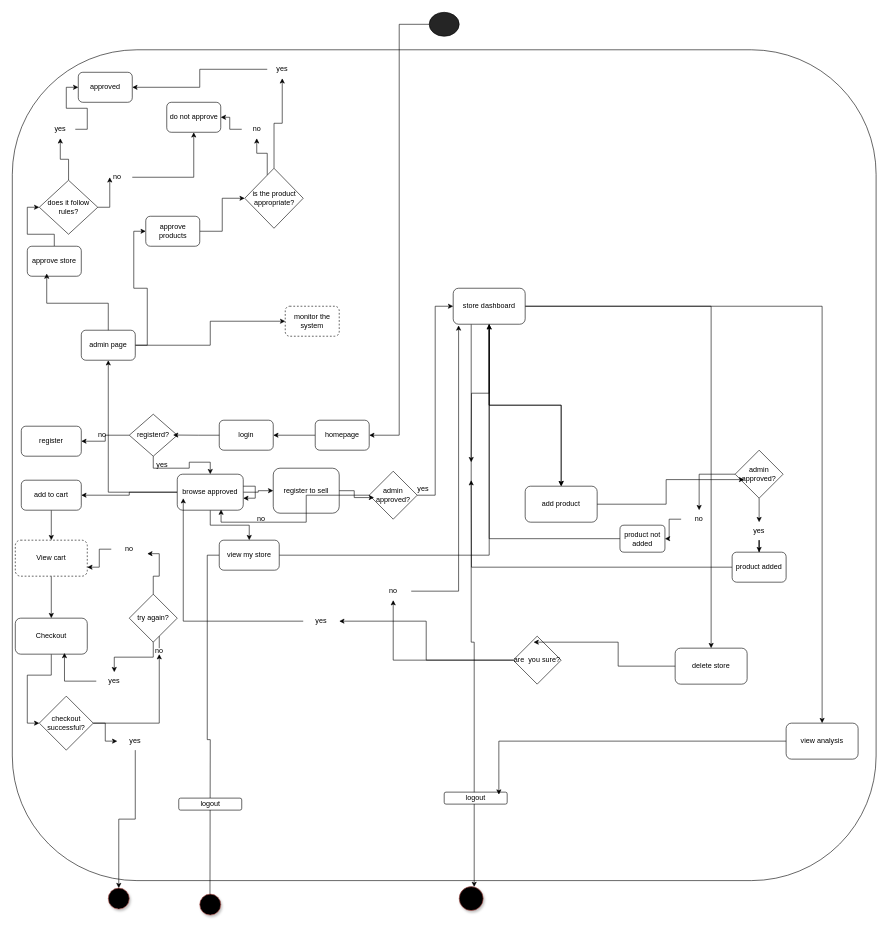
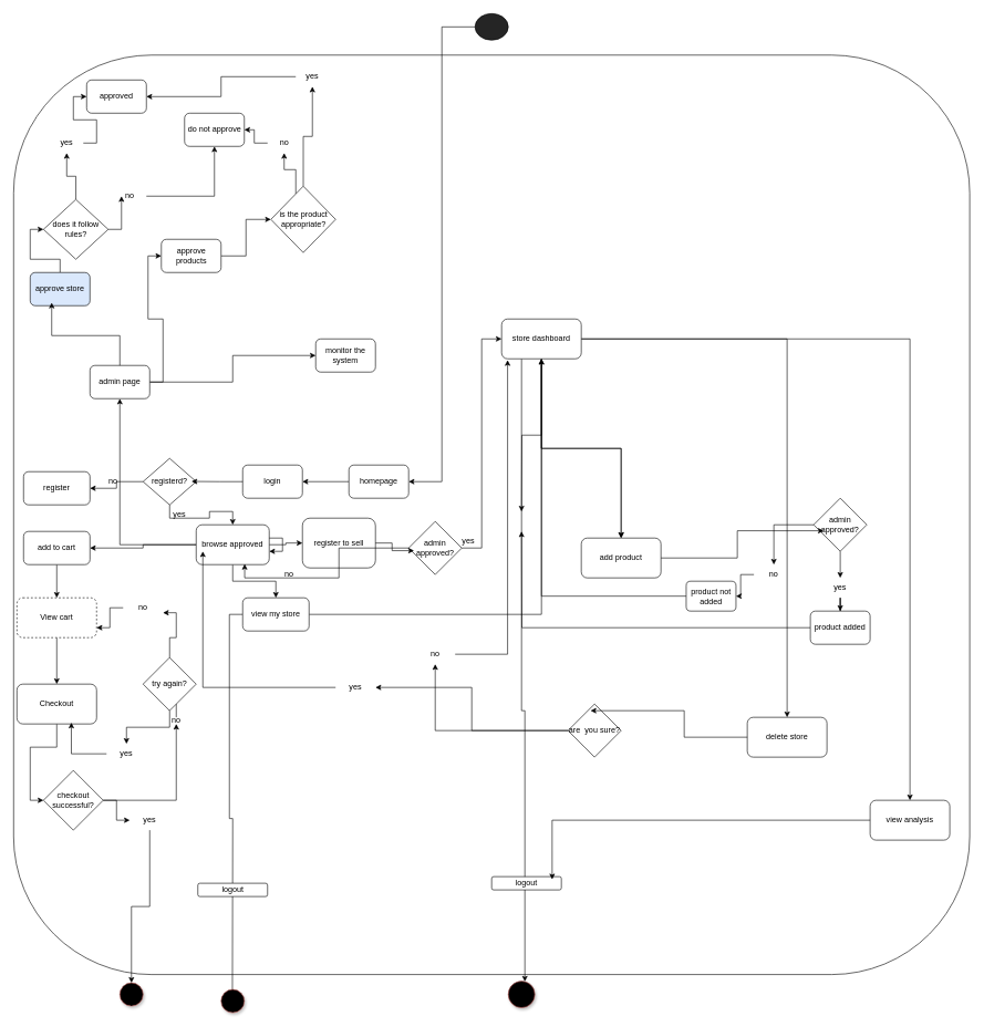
  <mxCell id="0" />
  <mxCell id="1" parent="0" />
  <mxCell id="2" value="" style="rounded=1;whiteSpace=wrap;html=1;" vertex="1" parent="1"><mxGeometry x="20" y="82.5" width="1440" height="1385" as="geometry" /></mxCell>
  <mxCell id="3" style="edgeStyle=orthogonalEdgeStyle;rounded=0;orthogonalLoop=1;jettySize=auto;html=1;entryX=1;entryY=0.5;entryDx=0;entryDy=0;" edge="1" parent="1" source="4" target="6"><mxGeometry relative="1" as="geometry" /></mxCell>
  <mxCell id="4" value="" style="ellipse;whiteSpace=wrap;html=1;fillColor=#252525;" vertex="1" parent="1"><mxGeometry x="715" y="20" width="50" height="40" as="geometry" /></mxCell>
  <mxCell id="5" style="edgeStyle=orthogonalEdgeStyle;rounded=0;orthogonalLoop=1;jettySize=auto;html=1;entryX=1;entryY=0.5;entryDx=0;entryDy=0;" edge="1" parent="1" source="6" target="8"><mxGeometry relative="1" as="geometry" /></mxCell>
  <mxCell id="6" value="homepage" style="rounded=1;whiteSpace=wrap;html=1;" vertex="1" parent="1"><mxGeometry x="525" y="700" width="90" height="50" as="geometry" /></mxCell>
  <mxCell id="7" value="register" style="rounded=1;whiteSpace=wrap;html=1;" vertex="1" parent="1"><mxGeometry x="35" y="710" width="100" height="50" as="geometry" /></mxCell>
  <mxCell id="8" value="login" style="rounded=1;whiteSpace=wrap;html=1;" vertex="1" parent="1"><mxGeometry x="365" y="700" width="90" height="50" as="geometry" /></mxCell>
  <mxCell id="9" value="" style="edgeStyle=orthogonalEdgeStyle;rounded=0;orthogonalLoop=1;jettySize=auto;html=1;" edge="1" parent="1" source="11" target="7"><mxGeometry relative="1" as="geometry" /></mxCell>
  <mxCell id="10" style="edgeStyle=orthogonalEdgeStyle;rounded=0;orthogonalLoop=1;jettySize=auto;html=1;" edge="1" parent="1" source="11" target="19"><mxGeometry relative="1" as="geometry" /></mxCell>
  <mxCell id="11" value="registerd?" style="rhombus;whiteSpace=wrap;html=1;" vertex="1" parent="1"><mxGeometry x="215" y="690" width="80" height="70" as="geometry" /></mxCell>
  <mxCell id="12" value="no" style="text;html=1;align=center;verticalAlign=middle;whiteSpace=wrap;rounded=0;" vertex="1" parent="1"><mxGeometry x="145" y="710" width="50" height="30" as="geometry" /></mxCell>
  <mxCell id="13" value="yes" style="text;html=1;align=center;verticalAlign=middle;whiteSpace=wrap;rounded=0;" vertex="1" parent="1"><mxGeometry x="245" y="760" width="50" height="30" as="geometry" /></mxCell>
  <mxCell id="14" style="edgeStyle=orthogonalEdgeStyle;rounded=0;orthogonalLoop=1;jettySize=auto;html=1;entryX=0;entryY=0.5;entryDx=0;entryDy=0;" edge="1" parent="1" source="19" target="25"><mxGeometry relative="1" as="geometry" /></mxCell>
  <mxCell id="15" style="edgeStyle=orthogonalEdgeStyle;rounded=0;orthogonalLoop=1;jettySize=auto;html=1;entryX=1;entryY=0.5;entryDx=0;entryDy=0;" edge="1" parent="1" source="19" target="22"><mxGeometry relative="1" as="geometry" /></mxCell>
  <mxCell id="16" style="edgeStyle=orthogonalEdgeStyle;rounded=0;orthogonalLoop=1;jettySize=auto;html=1;" edge="1" parent="1" source="24"><mxGeometry relative="1" as="geometry"><mxPoint x="349.5" y="1515" as="targetPoint" /><mxPoint x="349.5" y="945" as="sourcePoint" /></mxGeometry></mxCell>
  <mxCell id="17" style="edgeStyle=orthogonalEdgeStyle;rounded=0;orthogonalLoop=1;jettySize=auto;html=1;" edge="1" parent="1" source="19" target="24"><mxGeometry relative="1" as="geometry" /></mxCell>
  <mxCell id="18" style="edgeStyle=orthogonalEdgeStyle;rounded=0;orthogonalLoop=1;jettySize=auto;html=1;entryX=0.5;entryY=1;entryDx=0;entryDy=0;" edge="1" parent="1" source="19" target="89"><mxGeometry relative="1" as="geometry" /></mxCell>
  <mxCell id="19" value="browse approved" style="rounded=1;whiteSpace=wrap;html=1;" vertex="1" parent="1"><mxGeometry x="295" y="790" width="110" height="60" as="geometry" /></mxCell>
  <mxCell id="20" style="edgeStyle=orthogonalEdgeStyle;rounded=0;orthogonalLoop=1;jettySize=auto;html=1;entryX=0.913;entryY=0.496;entryDx=0;entryDy=0;entryPerimeter=0;" edge="1" parent="1" source="8" target="11"><mxGeometry relative="1" as="geometry" /></mxCell>
  <mxCell id="21" style="edgeStyle=orthogonalEdgeStyle;rounded=0;orthogonalLoop=1;jettySize=auto;html=1;" edge="1" parent="1" source="22" target="47"><mxGeometry relative="1" as="geometry" /></mxCell>
  <mxCell id="22" value="add to cart" style="rounded=1;whiteSpace=wrap;html=1;" vertex="1" parent="1"><mxGeometry x="35" y="800" width="100" height="50" as="geometry" /></mxCell>
  <mxCell id="23" style="edgeStyle=orthogonalEdgeStyle;rounded=0;orthogonalLoop=1;jettySize=auto;html=1;" edge="1" parent="1" source="24" target="35"><mxGeometry relative="1" as="geometry" /></mxCell>
  <mxCell id="24" value="view my store" style="rounded=1;whiteSpace=wrap;html=1;" vertex="1" parent="1"><mxGeometry x="365" y="900" width="100" height="50" as="geometry" /></mxCell>
  <mxCell id="25" value="register to sell" style="rounded=1;whiteSpace=wrap;html=1;" vertex="1" parent="1"><mxGeometry x="455" y="780" width="110" height="75" as="geometry" /></mxCell>
  <mxCell id="26" style="edgeStyle=orthogonalEdgeStyle;rounded=0;orthogonalLoop=1;jettySize=auto;html=1;entryX=0;entryY=0.5;entryDx=0;entryDy=0;" edge="1" parent="1" source="27" target="35"><mxGeometry relative="1" as="geometry" /></mxCell>
  <mxCell id="27" value="admin approved?" style="rhombus;whiteSpace=wrap;html=1;" vertex="1" parent="1"><mxGeometry x="615" y="785" width="80" height="80" as="geometry" /></mxCell>
  <mxCell id="28" style="edgeStyle=orthogonalEdgeStyle;rounded=0;orthogonalLoop=1;jettySize=auto;html=1;entryX=0.1;entryY=0.55;entryDx=0;entryDy=0;entryPerimeter=0;" edge="1" parent="1" source="25" target="27"><mxGeometry relative="1" as="geometry" /></mxCell>
  <mxCell id="29" style="edgeStyle=orthogonalEdgeStyle;rounded=0;orthogonalLoop=1;jettySize=auto;html=1;" edge="1" parent="1" source="35" target="39"><mxGeometry relative="1" as="geometry"><mxPoint x="805" y="1390" as="targetPoint" /><Array as="points"><mxPoint x="785" y="1070" /><mxPoint x="790" y="1070" /></Array></mxGeometry></mxCell>
  <mxCell id="30" style="edgeStyle=orthogonalEdgeStyle;rounded=0;orthogonalLoop=1;jettySize=auto;html=1;" edge="1" parent="1" source="35" target="63"><mxGeometry relative="1" as="geometry" /></mxCell>
  <mxCell id="31" style="edgeStyle=orthogonalEdgeStyle;rounded=0;orthogonalLoop=1;jettySize=auto;html=1;" edge="1" parent="1" source="35"><mxGeometry relative="1" as="geometry"><mxPoint x="785" y="770" as="targetPoint" /></mxGeometry></mxCell>
  <mxCell id="32" style="edgeStyle=orthogonalEdgeStyle;rounded=0;orthogonalLoop=1;jettySize=auto;html=1;" edge="1" parent="1" source="35" target="65"><mxGeometry relative="1" as="geometry" /></mxCell>
  <mxCell id="33" style="edgeStyle=orthogonalEdgeStyle;rounded=0;orthogonalLoop=1;jettySize=auto;html=1;" edge="1" parent="1" source="35" target="65"><mxGeometry relative="1" as="geometry" /></mxCell>
  <mxCell id="34" style="edgeStyle=orthogonalEdgeStyle;rounded=0;orthogonalLoop=1;jettySize=auto;html=1;" edge="1" parent="1" source="35" target="64"><mxGeometry relative="1" as="geometry" /></mxCell>
  <mxCell id="35" value="store dashboard" style="rounded=1;whiteSpace=wrap;html=1;" vertex="1" parent="1"><mxGeometry x="755" y="480" width="120" height="60" as="geometry" /></mxCell>
  <mxCell id="36" value="yes" style="text;html=1;align=center;verticalAlign=middle;whiteSpace=wrap;rounded=0;" vertex="1" parent="1"><mxGeometry x="675" y="800" width="60" height="30" as="geometry" /></mxCell>
  <mxCell id="37" value="no" style="text;html=1;align=center;verticalAlign=middle;whiteSpace=wrap;rounded=0;" vertex="1" parent="1"><mxGeometry x="405" y="850" width="60" height="30" as="geometry" /></mxCell>
  <mxCell id="38" style="edgeStyle=orthogonalEdgeStyle;rounded=0;orthogonalLoop=1;jettySize=auto;html=1;entryX=0.664;entryY=0.983;entryDx=0;entryDy=0;entryPerimeter=0;" edge="1" parent="1" source="27" target="19"><mxGeometry relative="1" as="geometry" /></mxCell>
  <mxCell id="39" value="" style="ellipse;whiteSpace=wrap;html=1;aspect=fixed;strokeColor=#b85450;fillColor=#000000;shadow=1;" vertex="1" parent="1"><mxGeometry x="765" y="1477.5" width="40" height="40" as="geometry" /></mxCell>
  <mxCell id="40" value="logout" style="rounded=1;whiteSpace=wrap;html=1;" vertex="1" parent="1"><mxGeometry x="740" y="1320" width="105" height="20" as="geometry" /></mxCell>
  <mxCell id="41" style="edgeStyle=orthogonalEdgeStyle;rounded=0;orthogonalLoop=1;jettySize=auto;html=1;" edge="1" parent="1" source="19" target="19"><mxGeometry relative="1" as="geometry" /></mxCell>
  <mxCell id="42" value="" style="ellipse;whiteSpace=wrap;html=1;aspect=fixed;strokeColor=#b85450;fillColor=#000000;shadow=1;" vertex="1" parent="1"><mxGeometry x="332.5" y="1490" width="35" height="35" as="geometry" /></mxCell>
  <mxCell id="43" value="logout" style="rounded=1;whiteSpace=wrap;html=1;" vertex="1" parent="1"><mxGeometry x="297.5" y="1330" width="105" height="20" as="geometry" /></mxCell>
  <mxCell id="44" style="edgeStyle=orthogonalEdgeStyle;rounded=0;orthogonalLoop=1;jettySize=auto;html=1;entryX=0;entryY=0.5;entryDx=0;entryDy=0;" edge="1" parent="1" source="45" target="50"><mxGeometry relative="1" as="geometry" /></mxCell>
  <mxCell id="45" value="Checkout" style="rounded=1;whiteSpace=wrap;html=1;" vertex="1" parent="1"><mxGeometry x="25" y="1030" width="120" height="60" as="geometry" /></mxCell>
  <mxCell id="46" style="edgeStyle=orthogonalEdgeStyle;rounded=0;orthogonalLoop=1;jettySize=auto;html=1;" edge="1" parent="1" source="47" target="45"><mxGeometry relative="1" as="geometry" /></mxCell>
  <mxCell id="47" value="View cart" style="rounded=1;whiteSpace=wrap;html=1;dashed=1;" vertex="1" parent="1"><mxGeometry x="25" y="900" width="120" height="60" as="geometry" /></mxCell>
  <mxCell id="48" style="edgeStyle=orthogonalEdgeStyle;rounded=0;orthogonalLoop=1;jettySize=auto;html=1;" edge="1" parent="1" source="53" target="51"><mxGeometry relative="1" as="geometry" /></mxCell>
  <mxCell id="49" style="edgeStyle=orthogonalEdgeStyle;rounded=0;orthogonalLoop=1;jettySize=auto;html=1;entryX=0.5;entryY=1;entryDx=0;entryDy=0;" edge="1" parent="1" source="50" target="55"><mxGeometry relative="1" as="geometry" /></mxCell>
  <mxCell id="50" value="checkout successful?" style="rhombus;whiteSpace=wrap;html=1;" vertex="1" parent="1"><mxGeometry x="65" y="1160" width="90" height="90" as="geometry" /></mxCell>
  <mxCell id="51" value="" style="ellipse;whiteSpace=wrap;html=1;aspect=fixed;strokeColor=#b85450;fillColor=#000000;shadow=1;" vertex="1" parent="1"><mxGeometry x="180" y="1480" width="35" height="35" as="geometry" /></mxCell>
  <mxCell id="52" value="" style="edgeStyle=orthogonalEdgeStyle;rounded=0;orthogonalLoop=1;jettySize=auto;html=1;" edge="1" parent="1" source="50" target="53"><mxGeometry relative="1" as="geometry"><mxPoint x="240" y="1090" as="sourcePoint" /><mxPoint x="203" y="1400" as="targetPoint" /></mxGeometry></mxCell>
  <mxCell id="53" value="yes" style="text;html=1;align=center;verticalAlign=middle;whiteSpace=wrap;rounded=0;" vertex="1" parent="1"><mxGeometry x="195" y="1220" width="60" height="30" as="geometry" /></mxCell>
  <mxCell id="54" value="" style="edgeStyle=orthogonalEdgeStyle;rounded=0;orthogonalLoop=1;jettySize=auto;html=1;" edge="1" parent="1" source="55" target="57"><mxGeometry relative="1" as="geometry" /></mxCell>
  <mxCell id="55" value="no" style="text;html=1;align=center;verticalAlign=middle;whiteSpace=wrap;rounded=0;" vertex="1" parent="1"><mxGeometry x="235" y="1080" width="60" height="10" as="geometry" /></mxCell>
  <mxCell id="56" style="edgeStyle=orthogonalEdgeStyle;rounded=0;orthogonalLoop=1;jettySize=auto;html=1;entryX=1;entryY=0.75;entryDx=0;entryDy=0;" edge="1" parent="1" source="62" target="47"><mxGeometry relative="1" as="geometry" /></mxCell>
  <mxCell id="57" value="try again?" style="rhombus;whiteSpace=wrap;html=1;" vertex="1" parent="1"><mxGeometry x="215" y="990" width="80" height="80" as="geometry" /></mxCell>
  <mxCell id="58" style="edgeStyle=orthogonalEdgeStyle;rounded=0;orthogonalLoop=1;jettySize=auto;html=1;" edge="1" parent="1" source="57" target="59"><mxGeometry relative="1" as="geometry" /></mxCell>
  <mxCell id="59" value="yes" style="text;html=1;align=center;verticalAlign=middle;whiteSpace=wrap;rounded=0;" vertex="1" parent="1"><mxGeometry x="160" y="1120" width="60" height="30" as="geometry" /></mxCell>
  <mxCell id="60" style="edgeStyle=orthogonalEdgeStyle;rounded=0;orthogonalLoop=1;jettySize=auto;html=1;entryX=0.683;entryY=0.967;entryDx=0;entryDy=0;entryPerimeter=0;" edge="1" parent="1" source="59" target="45"><mxGeometry relative="1" as="geometry" /></mxCell>
  <mxCell id="61" value="" style="edgeStyle=orthogonalEdgeStyle;rounded=0;orthogonalLoop=1;jettySize=auto;html=1;entryX=1;entryY=0.75;entryDx=0;entryDy=0;" edge="1" parent="1" source="57" target="62"><mxGeometry relative="1" as="geometry"><mxPoint x="215" y="1030" as="sourcePoint" /><mxPoint x="145" y="945" as="targetPoint" /></mxGeometry></mxCell>
  <mxCell id="62" value="no" style="text;html=1;align=center;verticalAlign=middle;whiteSpace=wrap;rounded=0;" vertex="1" parent="1"><mxGeometry x="185" y="900" width="60" height="30" as="geometry" /></mxCell>
  <mxCell id="63" value="delete store" style="rounded=1;whiteSpace=wrap;html=1;" vertex="1" parent="1"><mxGeometry x="1125" y="1080" width="120" height="60" as="geometry" /></mxCell>
  <mxCell id="64" value="view analysis" style="rounded=1;whiteSpace=wrap;html=1;" vertex="1" parent="1"><mxGeometry x="1310" y="1205" width="120" height="60" as="geometry" /></mxCell>
  <mxCell id="65" value="add product" style="rounded=1;whiteSpace=wrap;html=1;" vertex="1" parent="1"><mxGeometry x="875" y="810" width="120" height="60" as="geometry" /></mxCell>
  <mxCell id="66" style="edgeStyle=orthogonalEdgeStyle;rounded=0;orthogonalLoop=1;jettySize=auto;html=1;" edge="1" parent="1" source="68" target="73"><mxGeometry relative="1" as="geometry" /></mxCell>
  <mxCell id="67" style="edgeStyle=orthogonalEdgeStyle;rounded=0;orthogonalLoop=1;jettySize=auto;html=1;" edge="1" parent="1" source="68" target="71"><mxGeometry relative="1" as="geometry" /></mxCell>
  <mxCell id="68" value="admin approved?" style="rhombus;whiteSpace=wrap;html=1;" vertex="1" parent="1"><mxGeometry x="1225" y="750" width="80" height="80" as="geometry" /></mxCell>
  <mxCell id="69" style="edgeStyle=orthogonalEdgeStyle;rounded=0;orthogonalLoop=1;jettySize=auto;html=1;entryX=0.188;entryY=0.613;entryDx=0;entryDy=0;entryPerimeter=0;" edge="1" parent="1" source="65" target="68"><mxGeometry relative="1" as="geometry" /></mxCell>
  <mxCell id="70" style="edgeStyle=orthogonalEdgeStyle;rounded=0;orthogonalLoop=1;jettySize=auto;html=1;entryX=0.5;entryY=0;entryDx=0;entryDy=0;" edge="1" parent="1" source="71" target="75"><mxGeometry relative="1" as="geometry" /></mxCell>
  <mxCell id="71" value="yes" style="text;html=1;align=center;verticalAlign=middle;whiteSpace=wrap;rounded=0;" vertex="1" parent="1"><mxGeometry x="1235" y="870" width="60" height="30" as="geometry" /></mxCell>
  <mxCell id="72" style="edgeStyle=orthogonalEdgeStyle;rounded=0;orthogonalLoop=1;jettySize=auto;html=1;" edge="1" parent="1" source="73" target="77"><mxGeometry relative="1" as="geometry" /></mxCell>
  <mxCell id="73" value="no" style="text;html=1;align=center;verticalAlign=middle;whiteSpace=wrap;rounded=0;" vertex="1" parent="1"><mxGeometry x="1135" y="850" width="60" height="30" as="geometry" /></mxCell>
  <mxCell id="74" style="edgeStyle=orthogonalEdgeStyle;rounded=0;orthogonalLoop=1;jettySize=auto;html=1;" edge="1" parent="1" source="75"><mxGeometry relative="1" as="geometry"><mxPoint x="785" y="800" as="targetPoint" /></mxGeometry></mxCell>
  <mxCell id="75" value="product added " style="rounded=1;whiteSpace=wrap;html=1;" vertex="1" parent="1"><mxGeometry x="1220" y="920" width="90" height="50" as="geometry" /></mxCell>
  <mxCell id="76" style="edgeStyle=orthogonalEdgeStyle;rounded=0;orthogonalLoop=1;jettySize=auto;html=1;" edge="1" parent="1" source="77" target="35"><mxGeometry relative="1" as="geometry" /></mxCell>
  <mxCell id="77" value="product not added" style="rounded=1;whiteSpace=wrap;html=1;" vertex="1" parent="1"><mxGeometry x="1033" y="875" width="75" height="45" as="geometry" /></mxCell>
  <mxCell id="78" style="edgeStyle=orthogonalEdgeStyle;rounded=0;orthogonalLoop=1;jettySize=auto;html=1;" edge="1" parent="1" source="80" target="81"><mxGeometry relative="1" as="geometry" /></mxCell>
  <mxCell id="79" style="edgeStyle=orthogonalEdgeStyle;rounded=0;orthogonalLoop=1;jettySize=auto;html=1;" edge="1" parent="1" source="80" target="82"><mxGeometry relative="1" as="geometry" /></mxCell>
  <mxCell id="80" value="are&amp;nbsp; you sure?" style="rhombus;whiteSpace=wrap;html=1;" vertex="1" parent="1"><mxGeometry x="855" y="1060" width="80" height="80" as="geometry" /></mxCell>
  <mxCell id="81" value="yes" style="text;html=1;align=center;verticalAlign=middle;whiteSpace=wrap;rounded=0;" vertex="1" parent="1"><mxGeometry x="505" y="1010" width="60" height="50" as="geometry" /></mxCell>
  <mxCell id="82" value="no " style="text;html=1;align=center;verticalAlign=middle;whiteSpace=wrap;rounded=0;" vertex="1" parent="1"><mxGeometry x="625" y="970" width="60" height="30" as="geometry" /></mxCell>
  <mxCell id="83" style="edgeStyle=orthogonalEdgeStyle;rounded=0;orthogonalLoop=1;jettySize=auto;html=1;entryX=0.425;entryY=0.125;entryDx=0;entryDy=0;entryPerimeter=0;" edge="1" parent="1" source="63" target="80"><mxGeometry relative="1" as="geometry" /></mxCell>
  <mxCell id="84" style="edgeStyle=orthogonalEdgeStyle;rounded=0;orthogonalLoop=1;jettySize=auto;html=1;entryX=0.091;entryY=0.667;entryDx=0;entryDy=0;entryPerimeter=0;" edge="1" parent="1" source="81" target="19"><mxGeometry relative="1" as="geometry" /></mxCell>
  <mxCell id="85" style="edgeStyle=orthogonalEdgeStyle;rounded=0;orthogonalLoop=1;jettySize=auto;html=1;entryX=0.075;entryY=1.033;entryDx=0;entryDy=0;entryPerimeter=0;" edge="1" parent="1" source="82" target="35"><mxGeometry relative="1" as="geometry" /></mxCell>
  <mxCell id="86" style="edgeStyle=orthogonalEdgeStyle;rounded=0;orthogonalLoop=1;jettySize=auto;html=1;exitX=0;exitY=0;exitDx=0;exitDy=0;entryX=0.5;entryY=1;entryDx=0;entryDy=0;" edge="1" parent="1" source="51" target="51"><mxGeometry relative="1" as="geometry" /></mxCell>
  <mxCell id="87" style="edgeStyle=orthogonalEdgeStyle;rounded=0;orthogonalLoop=1;jettySize=auto;html=1;entryX=0;entryY=0.5;entryDx=0;entryDy=0;" edge="1" parent="1" source="89" target="103"><mxGeometry relative="1" as="geometry" /></mxCell>
  <mxCell id="88" style="edgeStyle=orthogonalEdgeStyle;rounded=0;orthogonalLoop=1;jettySize=auto;html=1;" edge="1" parent="1" source="89" target="112"><mxGeometry relative="1" as="geometry" /></mxCell>
  <mxCell id="89" value="admin page" style="rounded=1;whiteSpace=wrap;html=1;" vertex="1" parent="1"><mxGeometry x="135" y="550" width="90" height="50" as="geometry" /></mxCell>
  <mxCell id="90" style="edgeStyle=orthogonalEdgeStyle;rounded=0;orthogonalLoop=1;jettySize=auto;html=1;entryX=0;entryY=0.5;entryDx=0;entryDy=0;" edge="1" parent="1" source="91" target="95"><mxGeometry relative="1" as="geometry" /></mxCell>
- <mxCell id="91" value="approve store" style="rounded=1;whiteSpace=wrap;html=1;" vertex="1" parent="1"><mxGeometry x="45" y="410" width="90" height="50" as="geometry" /></mxCell>
+ <mxCell id="91" value="approve store" style="rounded=1;whiteSpace=wrap;html=1;fillColor=#dae8fc;" vertex="1" parent="1"><mxGeometry x="45" y="410" width="90" height="50" as="geometry" /></mxCell>
  <mxCell id="92" style="edgeStyle=orthogonalEdgeStyle;rounded=0;orthogonalLoop=1;jettySize=auto;html=1;entryX=0.36;entryY=0.909;entryDx=0;entryDy=0;entryPerimeter=0;" edge="1" parent="1" source="89" target="91"><mxGeometry relative="1" as="geometry" /></mxCell>
  <mxCell id="93" style="edgeStyle=orthogonalEdgeStyle;rounded=0;orthogonalLoop=1;jettySize=auto;html=1;entryX=0.5;entryY=1;entryDx=0;entryDy=0;" edge="1" parent="1" source="95" target="97"><mxGeometry relative="1" as="geometry" /></mxCell>
  <mxCell id="94" style="edgeStyle=orthogonalEdgeStyle;rounded=0;orthogonalLoop=1;jettySize=auto;html=1;" edge="1" parent="1" source="95" target="99"><mxGeometry relative="1" as="geometry" /></mxCell>
  <mxCell id="95" value="does it follow rules?" style="rhombus;whiteSpace=wrap;html=1;" vertex="1" parent="1"><mxGeometry x="65" y="300" width="97.5" height="90" as="geometry" /></mxCell>
  <mxCell id="96" style="edgeStyle=orthogonalEdgeStyle;rounded=0;orthogonalLoop=1;jettySize=auto;html=1;entryX=0;entryY=0.5;entryDx=0;entryDy=0;" edge="1" parent="1" source="97" target="101"><mxGeometry relative="1" as="geometry" /></mxCell>
  <mxCell id="97" value="yes" style="text;html=1;align=center;verticalAlign=middle;whiteSpace=wrap;rounded=0;" vertex="1" parent="1"><mxGeometry x="75" y="200" width="50" height="30" as="geometry" /></mxCell>
  <mxCell id="98" style="edgeStyle=orthogonalEdgeStyle;rounded=0;orthogonalLoop=1;jettySize=auto;html=1;" edge="1" parent="1" source="99" target="100"><mxGeometry relative="1" as="geometry" /></mxCell>
  <mxCell id="99" value="no" style="text;html=1;align=center;verticalAlign=middle;whiteSpace=wrap;rounded=0;" vertex="1" parent="1"><mxGeometry x="170" y="280" width="50" height="30" as="geometry" /></mxCell>
  <mxCell id="100" value="do not approve" style="rounded=1;whiteSpace=wrap;html=1;" vertex="1" parent="1"><mxGeometry x="277.5" y="170" width="90" height="50" as="geometry" /></mxCell>
  <mxCell id="101" value="approved" style="rounded=1;whiteSpace=wrap;html=1;" vertex="1" parent="1"><mxGeometry x="130" y="120" width="90" height="50" as="geometry" /></mxCell>
  <mxCell id="102" style="edgeStyle=orthogonalEdgeStyle;rounded=0;orthogonalLoop=1;jettySize=auto;html=1;entryX=0;entryY=0.5;entryDx=0;entryDy=0;" edge="1" parent="1" source="103" target="106"><mxGeometry relative="1" as="geometry" /></mxCell>
  <mxCell id="103" value="approve products" style="rounded=1;whiteSpace=wrap;html=1;" vertex="1" parent="1"><mxGeometry x="242.5" y="360" width="90" height="50" as="geometry" /></mxCell>
  <mxCell id="104" style="edgeStyle=orthogonalEdgeStyle;rounded=0;orthogonalLoop=1;jettySize=auto;html=1;entryX=0.5;entryY=1;entryDx=0;entryDy=0;" edge="1" parent="1" source="106" target="110"><mxGeometry relative="1" as="geometry"><Array as="points"><mxPoint x="445" y="255" /><mxPoint x="428" y="255" /></Array></mxGeometry></mxCell>
  <mxCell id="105" style="edgeStyle=orthogonalEdgeStyle;rounded=0;orthogonalLoop=1;jettySize=auto;html=1;entryX=0.5;entryY=1;entryDx=0;entryDy=0;" edge="1" parent="1" source="106" target="108"><mxGeometry relative="1" as="geometry" /></mxCell>
  <mxCell id="106" value="is the product appropriate?" style="rhombus;whiteSpace=wrap;html=1;" vertex="1" parent="1"><mxGeometry x="407.5" y="280" width="97.5" height="100" as="geometry" /></mxCell>
  <mxCell id="107" style="edgeStyle=orthogonalEdgeStyle;rounded=0;orthogonalLoop=1;jettySize=auto;html=1;entryX=1;entryY=0.5;entryDx=0;entryDy=0;" edge="1" parent="1" source="108" target="101"><mxGeometry relative="1" as="geometry" /></mxCell>
  <mxCell id="108" value="yes" style="text;html=1;align=center;verticalAlign=middle;whiteSpace=wrap;rounded=0;" vertex="1" parent="1"><mxGeometry x="445" y="100" width="50" height="30" as="geometry" /></mxCell>
  <mxCell id="109" style="edgeStyle=orthogonalEdgeStyle;rounded=0;orthogonalLoop=1;jettySize=auto;html=1;entryX=1;entryY=0.5;entryDx=0;entryDy=0;" edge="1" parent="1" source="110" target="100"><mxGeometry relative="1" as="geometry" /></mxCell>
  <mxCell id="110" value="no" style="text;html=1;align=center;verticalAlign=middle;whiteSpace=wrap;rounded=0;" vertex="1" parent="1"><mxGeometry x="402.5" y="200" width="50" height="30" as="geometry" /></mxCell>
  <mxCell id="111" style="edgeStyle=orthogonalEdgeStyle;rounded=0;orthogonalLoop=1;jettySize=auto;html=1;entryX=0.868;entryY=0.207;entryDx=0;entryDy=0;entryPerimeter=0;" edge="1" parent="1" source="64" target="40"><mxGeometry relative="1" as="geometry" /></mxCell>
- <mxCell id="112" value="monitor the system" style="rounded=1;whiteSpace=wrap;html=1;dashed=1;" vertex="1" parent="1"><mxGeometry x="475" y="510" width="90" height="50" as="geometry" /></mxCell>
+ <mxCell id="112" value="monitor the system" style="rounded=1;whiteSpace=wrap;html=1;" vertex="1" parent="1"><mxGeometry x="475" y="510" width="90" height="50" as="geometry" /></mxCell>
